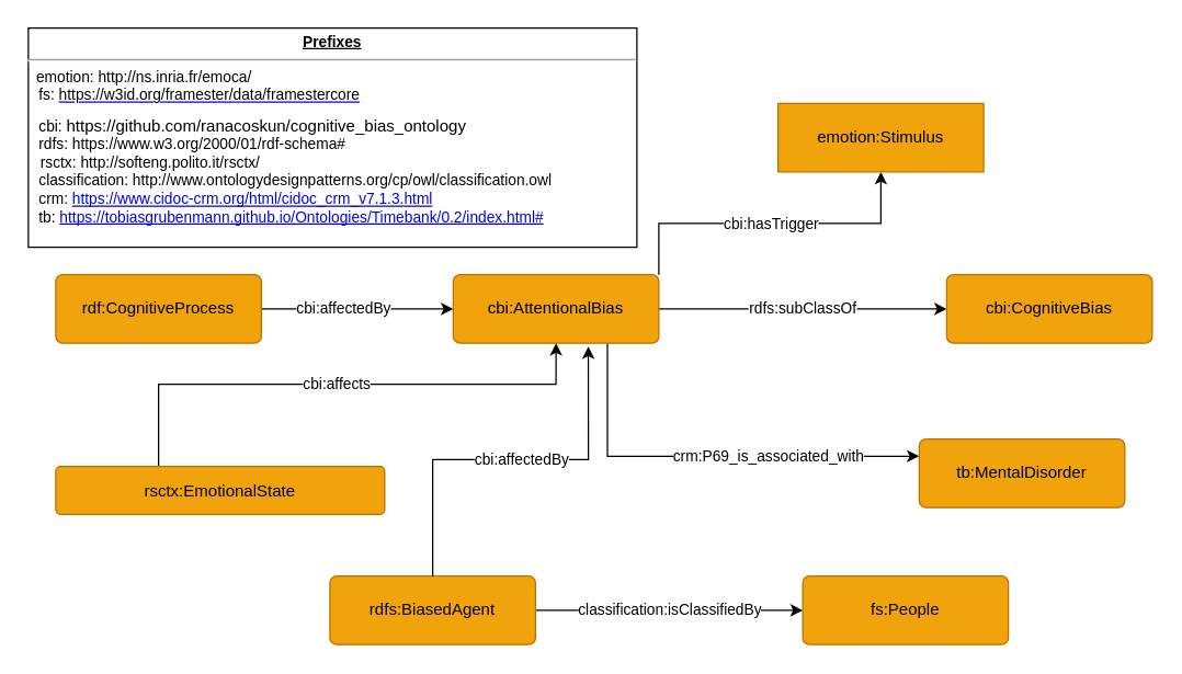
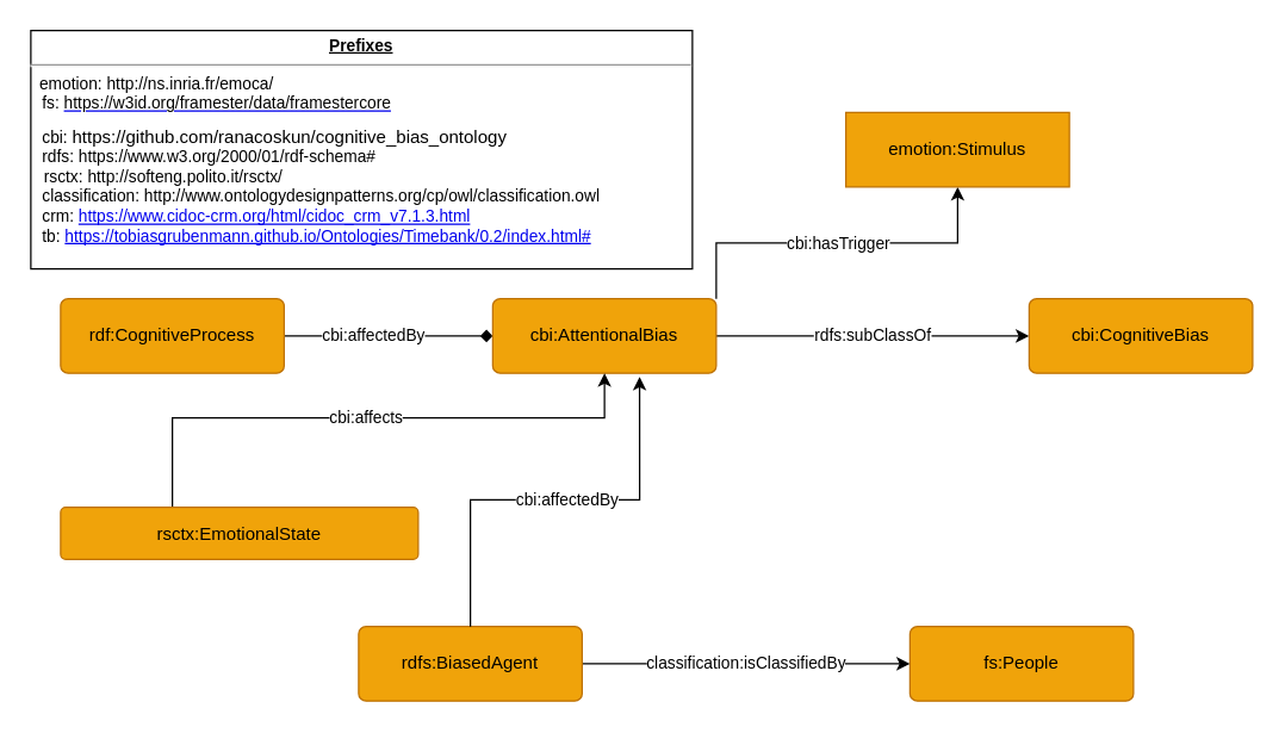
  <mxCell id="0" />
  <mxCell id="1" parent="0" />
- <mxCell id="2" value="cbi:affectedBy" style="edgeStyle=orthogonalEdgeStyle;rounded=0;orthogonalLoop=1;jettySize=auto;html=1;" parent="1" source="3" target="7" edge="1"><mxGeometry x="-0.143" relative="1" as="geometry"><mxPoint as="offset" /></mxGeometry></mxCell>
+ <mxCell id="2" value="cbi:affectedBy" style="edgeStyle=orthogonalEdgeStyle;rounded=0;orthogonalLoop=1;jettySize=auto;html=1;endArrow=diamond;" parent="1" source="3" target="7" edge="1"><mxGeometry x="-0.143" relative="1" as="geometry"><mxPoint as="offset" /></mxGeometry></mxCell>
  <mxCell id="3" value="rdf:CognitiveProcess" style="rounded=1;arcSize=10;whiteSpace=wrap;html=1;align=center;fillColor=#f0a30a;strokeColor=#BD7000;fontColor=#000000;" parent="1" vertex="1"><mxGeometry x="40" y="200" width="150" height="50" as="geometry" /></mxCell>
- <mxCell id="4" value="crm:P69_is_associated_with" style="edgeStyle=orthogonalEdgeStyle;rounded=0;orthogonalLoop=1;jettySize=auto;html=1;exitX=0.75;exitY=1;exitDx=0;exitDy=0;entryX=0;entryY=0.25;entryDx=0;entryDy=0;" parent="1" source="7" target="10" edge="1"><mxGeometry x="0.29" relative="1" as="geometry"><mxPoint as="offset" /></mxGeometry></mxCell>
  <mxCell id="5" value="rdfs:subClassOf" style="edgeStyle=orthogonalEdgeStyle;rounded=0;orthogonalLoop=1;jettySize=auto;html=1;" parent="1" source="7" target="11" edge="1"><mxGeometry relative="1" as="geometry"><mxPoint as="offset" /></mxGeometry></mxCell>
  <mxCell id="6" value="cbi:hasTrigger" style="edgeStyle=orthogonalEdgeStyle;rounded=0;orthogonalLoop=1;jettySize=auto;html=1;entryX=0.5;entryY=1;entryDx=0;entryDy=0;exitX=1;exitY=0;exitDx=0;exitDy=0;" parent="1" source="7" target="12" edge="1"><mxGeometry relative="1" as="geometry"><mxPoint x="450" y="185" as="sourcePoint" /><mxPoint x="695" y="90" as="targetPoint" /></mxGeometry></mxCell>
  <mxCell id="7" value="cbi:AttentionalBias" style="rounded=1;arcSize=10;whiteSpace=wrap;html=1;align=center;fillColor=#f0a30a;strokeColor=#BD7000;fontColor=#000000;" parent="1" vertex="1"><mxGeometry x="330" y="200" width="150" height="50" as="geometry" /></mxCell>
  <mxCell id="8" value="cbi:affects" style="edgeStyle=orthogonalEdgeStyle;rounded=0;orthogonalLoop=1;jettySize=auto;html=1;" parent="1" source="9" target="7" edge="1"><mxGeometry relative="1" as="geometry"><Array as="points"><mxPoint x="115" y="280" /><mxPoint x="405" y="280" /></Array></mxGeometry></mxCell>
  <mxCell id="9" value="rsctx:EmotionalState" style="rounded=1;arcSize=10;whiteSpace=wrap;html=1;align=center;fillColor=#f0a30a;strokeColor=#BD7000;fontColor=#000000;" parent="1" vertex="1"><mxGeometry x="40" y="340" width="240" height="35" as="geometry" /></mxCell>
- <mxCell id="10" value="tb:MentalDisorder" style="rounded=1;arcSize=10;whiteSpace=wrap;html=1;align=center;fillColor=#f0a30a;strokeColor=#BD7000;fontColor=#000000;" parent="1" vertex="1"><mxGeometry x="670" y="320" width="150" height="50" as="geometry" /></mxCell>
  <mxCell id="11" value="cbi:CognitiveBias" style="rounded=1;arcSize=10;whiteSpace=wrap;html=1;align=center;fillColor=#f0a30a;strokeColor=#BD7000;fontColor=#000000;" parent="1" vertex="1"><mxGeometry x="690" y="200" width="150" height="50" as="geometry" /></mxCell>
  <mxCell id="12" value="emotion:Stimulus" style="arcSize=10;whiteSpace=wrap;html=1;align=center;fillColor=#f0a30a;strokeColor=#BD7000;fontColor=#000000;rounded=0;" parent="1" vertex="1"><mxGeometry x="567" y="75" width="150" height="50" as="geometry" /></mxCell>
  <mxCell id="13" value="&lt;p style=&quot;margin: 4px 0px 0px; text-decoration: underline; font-size: 11px;&quot;&gt;&lt;b&gt;&lt;font style=&quot;font-size: 11px;&quot;&gt;Prefixes&lt;/font&gt;&lt;/b&gt;&lt;/p&gt;&lt;hr style=&quot;font-size: 11px;&quot;&gt;&lt;div style=&quot;text-align: left; font-size: 11px;&quot;&gt;&lt;span style=&quot;background-color: initial;&quot;&gt;&lt;font style=&quot;font-size: 11px;&quot;&gt;&amp;nbsp; emotion: http://ns.inria.fr/emoca/&lt;/font&gt;&lt;/span&gt;&lt;/div&gt;&lt;p style=&quot;text-align: left; margin: 0px 0px 0px 8px; font-size: 11px;&quot;&gt;&lt;font style=&quot;font-size: 11px;&quot;&gt;&lt;span style=&quot;background-color: initial;&quot;&gt;fs:&amp;nbsp;&lt;/span&gt;&lt;a style=&quot;background: transparent; margin: 0px 8px 8px 0px; padding: 0px; vertical-align: baseline; display: inline-block;&quot; class=&quot;iri&quot; href=&quot;https://w3id.org/framester/data/framestercore/Preference&quot;&gt;&lt;font style=&quot;font-size: 11px;&quot; color=&quot;#000000&quot;&gt;https://w3id.org/framester/data/framestercore&lt;/font&gt;&lt;/a&gt;&lt;br&gt;&lt;/font&gt;&lt;/p&gt;&lt;p style=&quot;text-align: left; margin: 0px 0px 0px 8px; font-size: 11px;&quot;&gt;&lt;span style=&quot;background-color: initial;&quot;&gt;&lt;font style=&quot;font-size: 11px;&quot;&gt;cbi:&amp;nbsp;&lt;/font&gt;&lt;/span&gt;&lt;span style=&quot;background-color: initial; font-size: 12px;&quot;&gt;https://github.com/ranacoskun/cognitive_bias_ontology&lt;/span&gt;&lt;/p&gt;&lt;p style=&quot;text-align: left; margin: 0px 0px 0px 8px; font-size: 11px;&quot;&gt;&lt;font style=&quot;font-size: 11px;&quot;&gt;rdfs: https://www.w3.org/2000/01/rdf-schema#&lt;/font&gt;&lt;/p&gt;&lt;div style=&quot;text-align: left; font-size: 11px;&quot;&gt;&lt;span style=&quot;background-color: initial;&quot;&gt;&lt;font style=&quot;font-size: 11px;&quot;&gt;&amp;nbsp; &amp;nbsp;rsctx: http://softeng.polito.it/rsctx/&lt;/font&gt;&lt;/span&gt;&lt;/div&gt;&lt;p style=&quot;text-align: left; margin: 0px 0px 0px 8px; font-size: 11px;&quot;&gt;&lt;font style=&quot;font-size: 11px;&quot;&gt;&lt;span style=&quot;background-color: initial;&quot;&gt;classification:&amp;nbsp;http://www.ontologydesignpatterns.org/cp/owl/classification.owl&amp;nbsp;&lt;/span&gt;&lt;br&gt;&lt;/font&gt;&lt;/p&gt;&lt;p style=&quot;text-align: left; margin: 0px 0px 0px 8px; font-size: 11px;&quot;&gt;&lt;font style=&quot;font-size: 11px;&quot;&gt;crm: &lt;a style=&quot;font-family: Arial; text-decoration-skip-ink: none;&quot; class=&quot;waffle-rich-text-link&quot; href=&quot;https://www.cidoc-crm.org/html/cidoc_crm_v7.1.3.html&quot;&gt;https://www.cidoc-crm.org/html/cidoc_crm_v7.1.3.html&lt;/a&gt;&lt;br&gt;&lt;/font&gt;&lt;/p&gt;&lt;p style=&quot;text-align: left; margin: 0px 0px 0px 8px; font-size: 11px;&quot;&gt;&lt;font style=&quot;font-size: 11px;&quot;&gt;tb: &lt;a style=&quot;font-family: Arial; text-decoration-skip-ink: none;&quot; class=&quot;waffle-rich-text-link&quot; href=&quot;https://tobiasgrubenmann.github.io/Ontologies/Timebank/0.2/index.html#&quot;&gt;https://tobiasgrubenmann.github.io/Ontologies/Timebank/0.2/index.html#&lt;/a&gt;&lt;/font&gt;&lt;br&gt;&lt;/p&gt;" style="verticalAlign=top;align=center;overflow=fill;html=1;whiteSpace=wrap;" parent="1" vertex="1"><mxGeometry x="20" y="20" width="444" height="160" as="geometry" /></mxCell>
- <mxCell id="14" value="fs:People" style="rounded=1;arcSize=10;whiteSpace=wrap;html=1;align=center;fillColor=#f0a30a;strokeColor=#BD7000;fontColor=#000000;" parent="1" vertex="1"><mxGeometry x="585" y="420" width="150" height="50" as="geometry" /></mxCell>
+ <mxCell id="14" value="fs:People" style="rounded=1;arcSize=10;whiteSpace=wrap;html=1;align=center;fillColor=#f0a30a;strokeColor=#BD7000;fontColor=#000000;" parent="1" vertex="1"><mxGeometry x="610" y="420" width="150" height="50" as="geometry" /></mxCell>
  <mxCell id="15" value="classification:isClassifiedBy" style="edgeStyle=orthogonalEdgeStyle;rounded=0;orthogonalLoop=1;jettySize=auto;html=1;exitX=1;exitY=0.5;exitDx=0;exitDy=0;entryX=0;entryY=0.5;entryDx=0;entryDy=0;" parent="1" source="16" target="14" edge="1"><mxGeometry relative="1" as="geometry" /></mxCell>
  <mxCell id="16" value="rdfs:BiasedAgent" style="rounded=1;arcSize=10;whiteSpace=wrap;html=1;align=center;fillColor=#f0a30a;strokeColor=#BD7000;fontColor=#000000;" parent="1" vertex="1"><mxGeometry x="240" y="420" width="150" height="50" as="geometry" /></mxCell>
  <mxCell id="17" value="cbi:affectedBy" style="edgeStyle=orthogonalEdgeStyle;rounded=0;orthogonalLoop=1;jettySize=auto;html=1;exitX=0.5;exitY=0;exitDx=0;exitDy=0;entryX=0.657;entryY=1.048;entryDx=0;entryDy=0;entryPerimeter=0;" parent="1" source="16" target="7" edge="1"><mxGeometry x="0.067" relative="1" as="geometry"><mxPoint as="offset" /></mxGeometry></mxCell>
